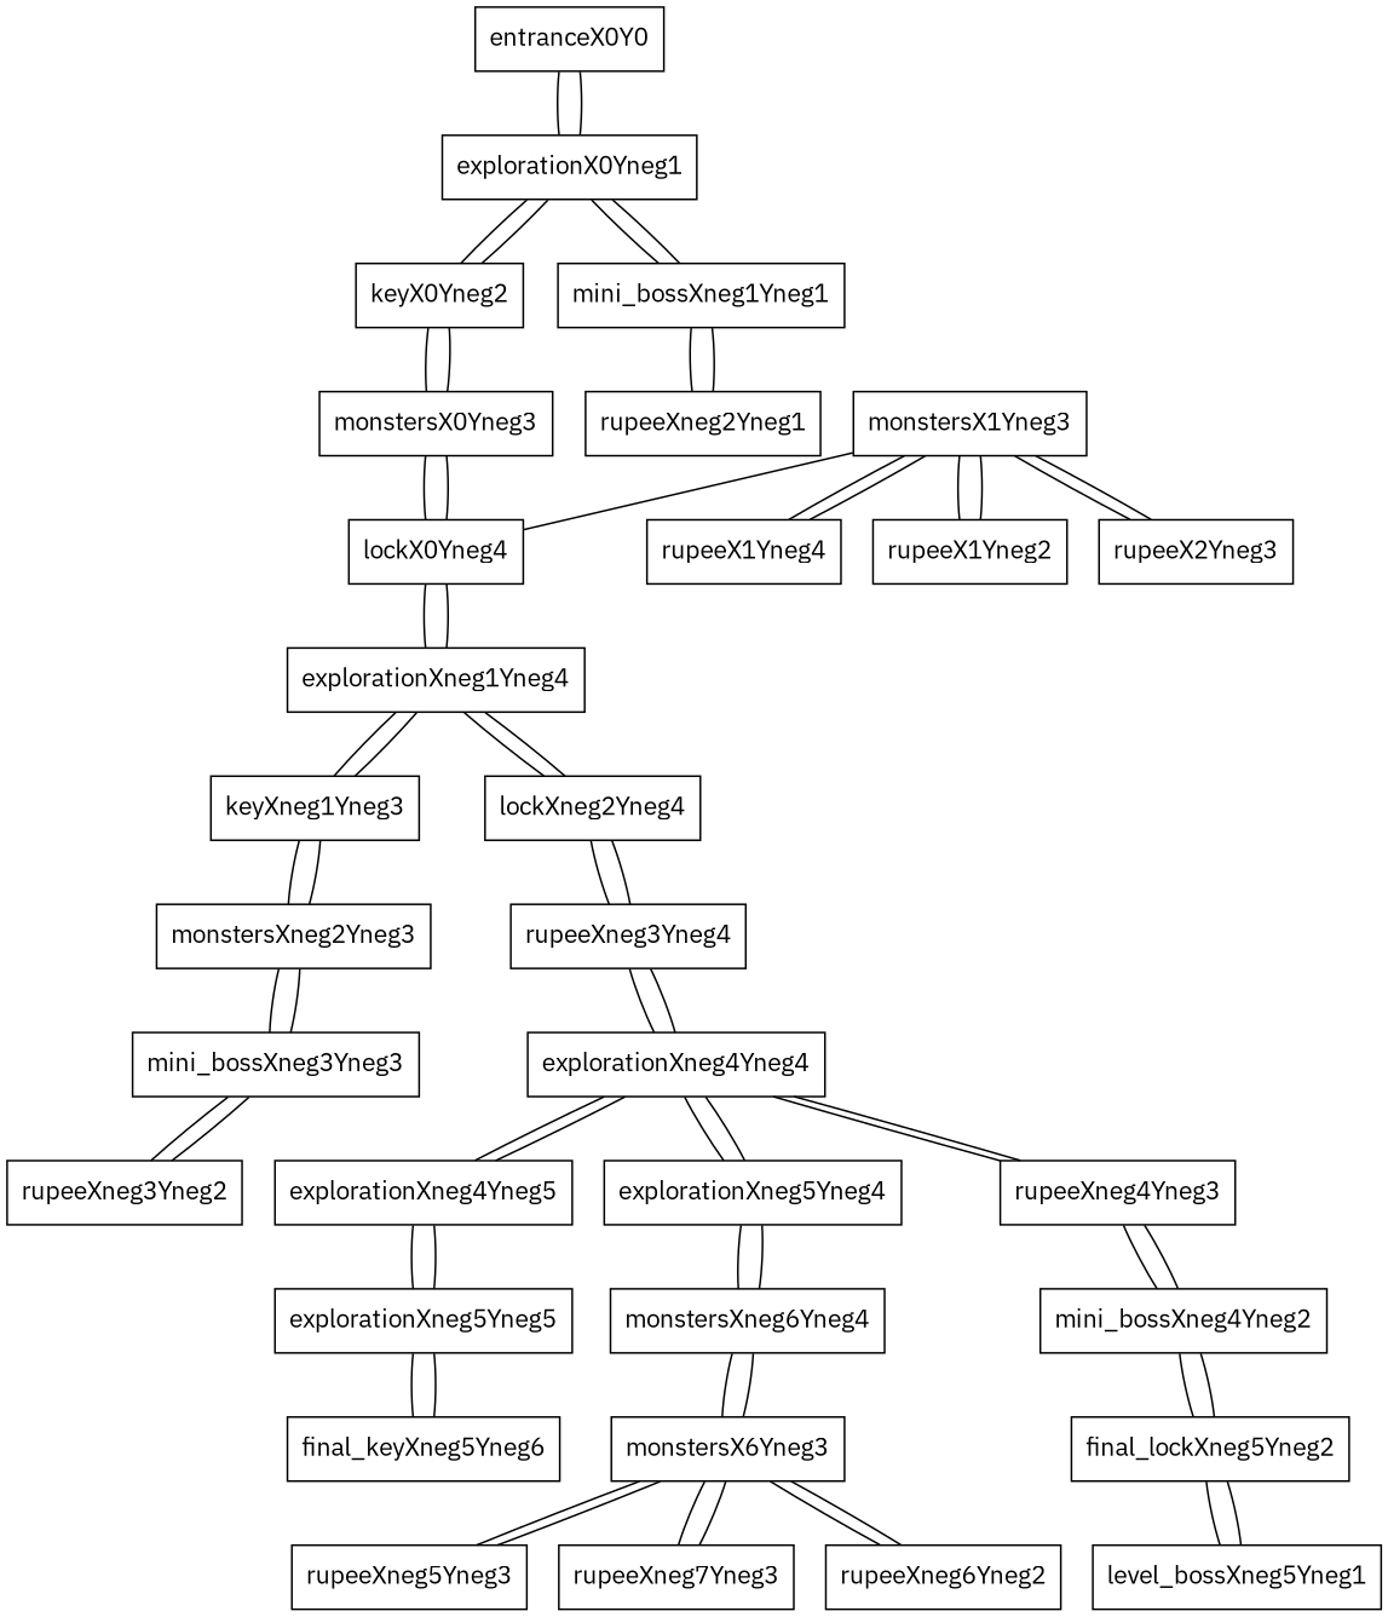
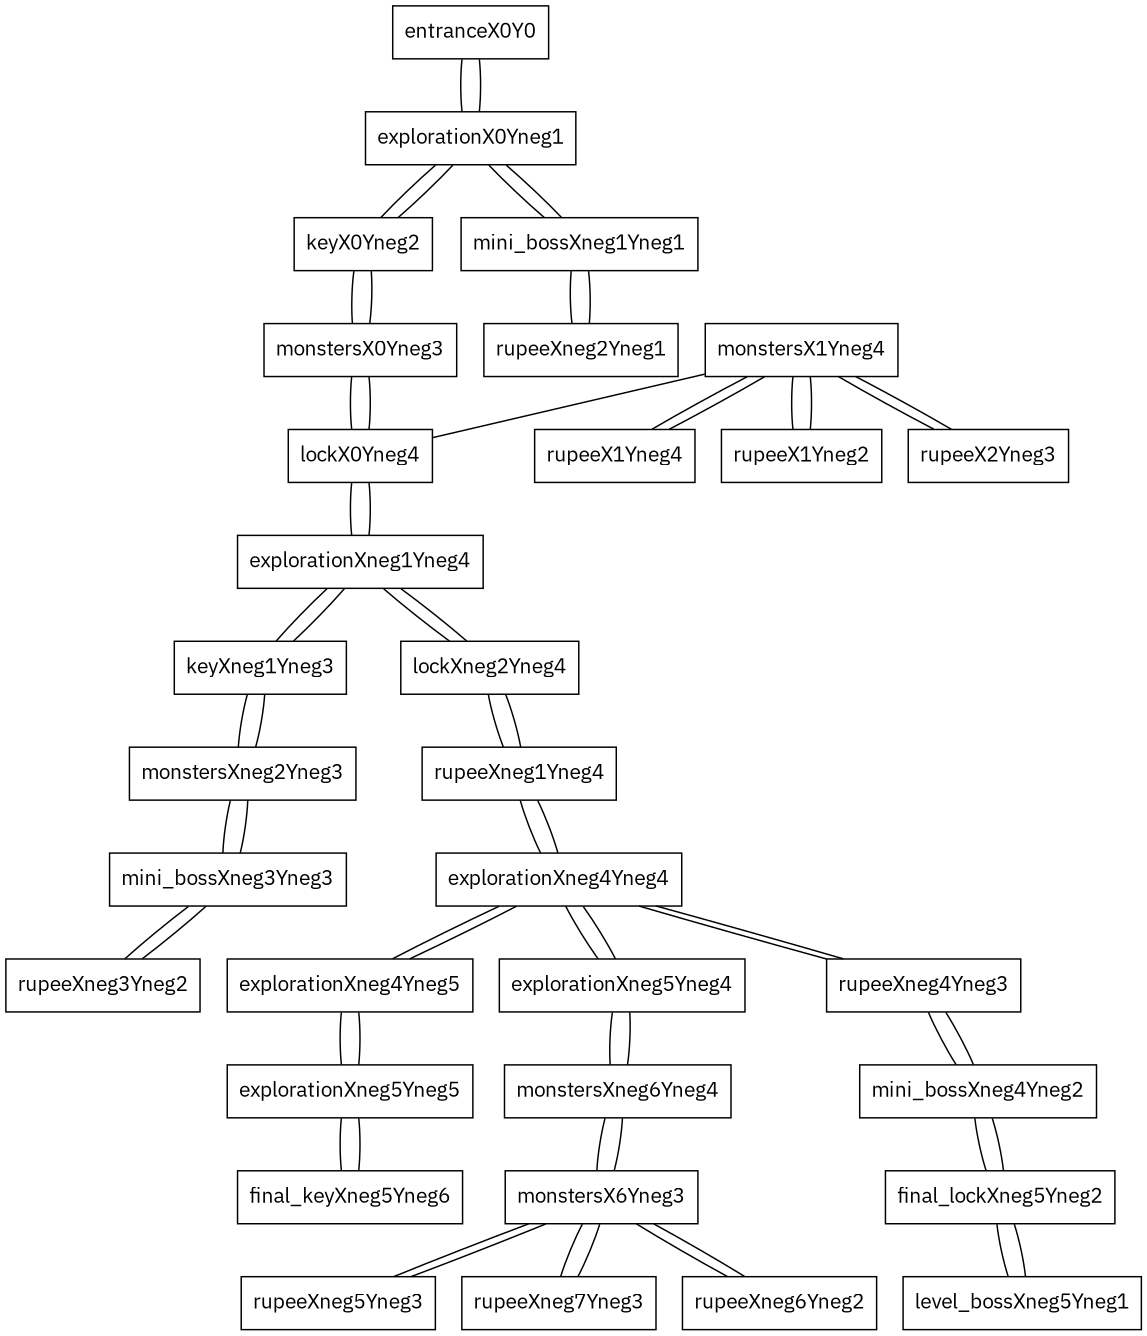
  graph {
    fontname="IBM Plex Sans"
    node [fontname="IBM Plex Sans" shape=box]
    edge [fontname="IBM Plex Sans"]
    entranceX0Y0
    explorationX0Yneg1
    keyX0Yneg2
    mini_bossXneg1Yneg1
    monstersX0Yneg3
    rupeeXneg2Yneg1
    lockX0Yneg4
    explorationXneg1Yneg4
-   monstersX1Yneg3
+   monstersX1Yneg3 [label=monstersX1Yneg4]
    rupeeX1Yneg4
    rupeeX1Yneg2
    rupeeX2Yneg3
    keyXneg1Yneg3
    lockXneg2Yneg4
    monstersXneg2Yneg3
-   rupeeXneg3Yneg4
+   rupeeXneg3Yneg4 [label=rupeeXneg1Yneg4]
    mini_bossXneg3Yneg3
    rupeeXneg3Yneg2
    explorationXneg4Yneg4
    explorationXneg4Yneg5
    explorationXneg5Yneg4
    rupeeXneg4Yneg3
    explorationXneg5Yneg5
    monstersXneg6Yneg4
    mini_bossXneg4Yneg2
    final_keyXneg5Yneg6
    n27 [label=monstersX6Yneg3]
    final_lockXneg5Yneg2
    rupeeXneg5Yneg3
    rupeeXneg7Yneg3
    rupeeXneg6Yneg2
    level_bossXneg5Yneg1
    entranceX0Y0 -- explorationX0Yneg1
    explorationX0Yneg1 -- entranceX0Y0
    explorationX0Yneg1 -- keyX0Yneg2
    explorationX0Yneg1 -- mini_bossXneg1Yneg1
    keyX0Yneg2 -- explorationX0Yneg1
    keyX0Yneg2 -- monstersX0Yneg3
    mini_bossXneg1Yneg1 -- explorationX0Yneg1
    mini_bossXneg1Yneg1 -- rupeeXneg2Yneg1
    monstersX0Yneg3 -- keyX0Yneg2
    monstersX0Yneg3 -- lockX0Yneg4
    rupeeXneg2Yneg1 -- mini_bossXneg1Yneg1
    lockX0Yneg4 -- monstersX0Yneg3
    lockX0Yneg4 -- explorationXneg1Yneg4
    explorationXneg1Yneg4 -- lockX0Yneg4
    explorationXneg1Yneg4 -- keyXneg1Yneg3
    explorationXneg1Yneg4 -- lockXneg2Yneg4
    monstersX1Yneg3 -- lockX0Yneg4
    monstersX1Yneg3 -- rupeeX1Yneg4
    monstersX1Yneg3 -- rupeeX1Yneg2
    monstersX1Yneg3 -- rupeeX2Yneg3
    rupeeX1Yneg4 -- monstersX1Yneg3
    rupeeX1Yneg2 -- monstersX1Yneg3
    rupeeX2Yneg3 -- monstersX1Yneg3
    keyXneg1Yneg3 -- explorationXneg1Yneg4
    keyXneg1Yneg3 -- monstersXneg2Yneg3
    lockXneg2Yneg4 -- explorationXneg1Yneg4
    lockXneg2Yneg4 -- rupeeXneg3Yneg4
    monstersXneg2Yneg3 -- keyXneg1Yneg3
    monstersXneg2Yneg3 -- mini_bossXneg3Yneg3
    rupeeXneg3Yneg4 -- lockXneg2Yneg4
    rupeeXneg3Yneg4 -- explorationXneg4Yneg4
    mini_bossXneg3Yneg3 -- monstersXneg2Yneg3
    mini_bossXneg3Yneg3 -- rupeeXneg3Yneg2
    rupeeXneg3Yneg2 -- mini_bossXneg3Yneg3
    explorationXneg4Yneg4 -- rupeeXneg3Yneg4
    explorationXneg4Yneg4 -- explorationXneg4Yneg5
    explorationXneg4Yneg4 -- explorationXneg5Yneg4
    explorationXneg4Yneg4 -- rupeeXneg4Yneg3
    explorationXneg4Yneg5 -- explorationXneg4Yneg4
    explorationXneg4Yneg5 -- explorationXneg5Yneg5
    explorationXneg5Yneg4 -- explorationXneg4Yneg4
    explorationXneg5Yneg4 -- monstersXneg6Yneg4
    rupeeXneg4Yneg3 -- explorationXneg4Yneg4
    rupeeXneg4Yneg3 -- mini_bossXneg4Yneg2
    explorationXneg5Yneg5 -- explorationXneg4Yneg5
    explorationXneg5Yneg5 -- final_keyXneg5Yneg6
    monstersXneg6Yneg4 -- explorationXneg5Yneg4
    monstersXneg6Yneg4 -- n27
    mini_bossXneg4Yneg2 -- rupeeXneg4Yneg3
    mini_bossXneg4Yneg2 -- final_lockXneg5Yneg2
    final_keyXneg5Yneg6 -- explorationXneg5Yneg5
    n27 -- monstersXneg6Yneg4
    n27 -- rupeeXneg5Yneg3
    n27 -- rupeeXneg7Yneg3
    n27 -- rupeeXneg6Yneg2
    final_lockXneg5Yneg2 -- mini_bossXneg4Yneg2
    final_lockXneg5Yneg2 -- level_bossXneg5Yneg1
    rupeeXneg5Yneg3 -- n27
    rupeeXneg7Yneg3 -- n27
    rupeeXneg6Yneg2 -- n27
    level_bossXneg5Yneg1 -- final_lockXneg5Yneg2
  }
